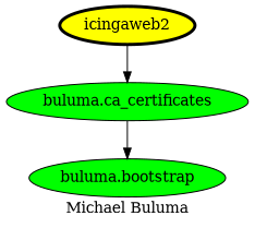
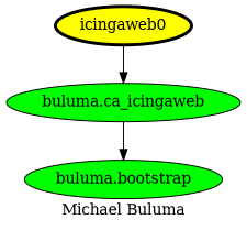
  digraph {
    label="Michael Buluma"
    node [fillcolor=green style=filled]
-   icingaweb2 [fillcolor=yellow penwidth=3]
-   "buluma.ca_certificates"
+   icingaweb2 [fillcolor=yellow penwidth=3 label=icingaweb0]
+   "buluma.ca_certificates" [label="buluma.ca_icingaweb"]
    "buluma.bootstrap"
    icingaweb2 -> "buluma.ca_certificates"
    "buluma.ca_certificates" -> "buluma.bootstrap"
  }
